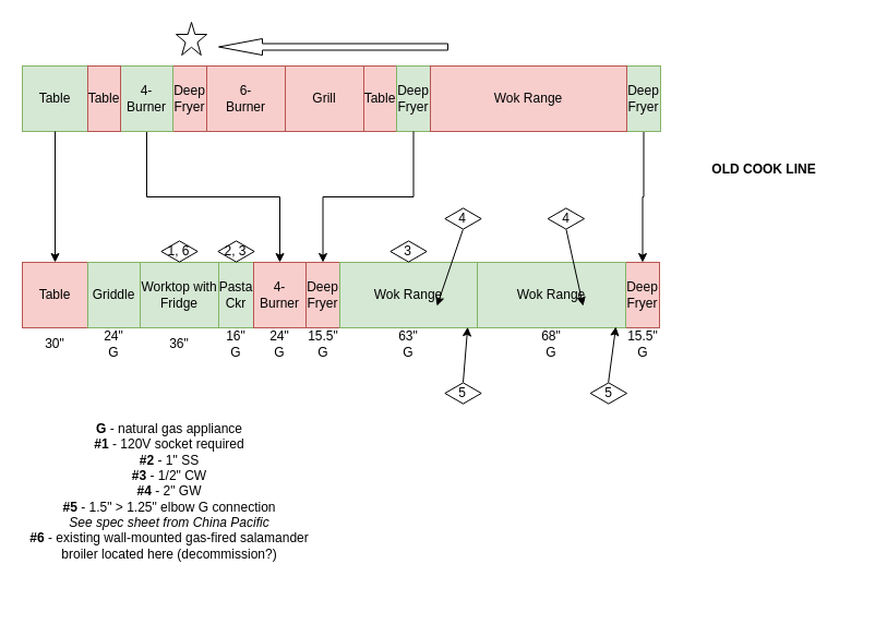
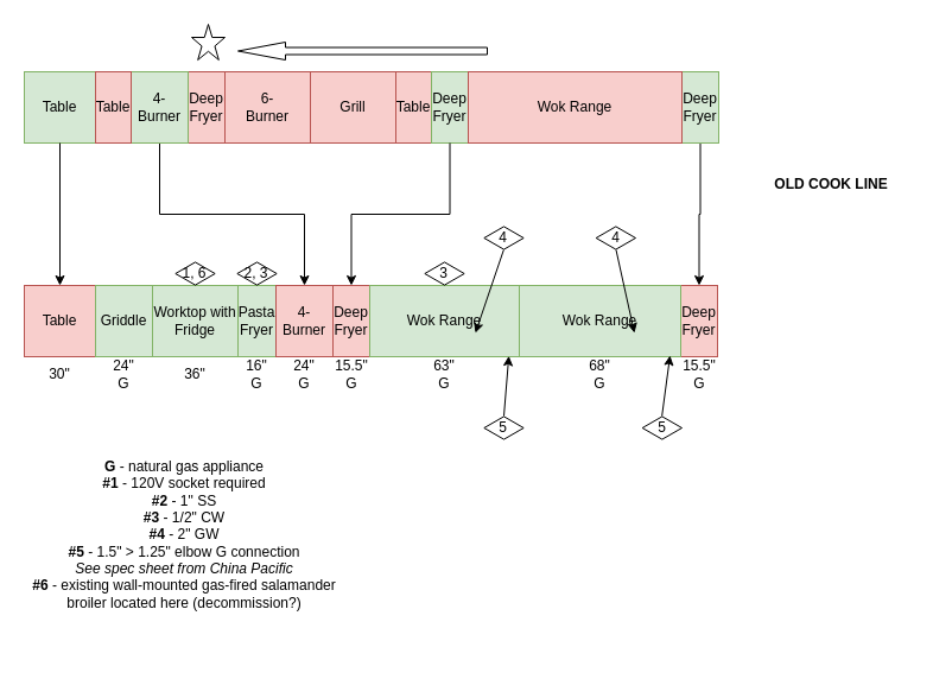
  <mxCell id="0" />
  <mxCell id="1" parent="0" />
  <mxCell id="2" value="Table" style="rounded=0;whiteSpace=wrap;html=1;fillColor=#d5e8d4;strokeColor=#82b366;" parent="1" vertex="1"><mxGeometry x="20" y="60" width="60" height="60" as="geometry" /></mxCell>
  <mxCell id="3" value="Deep&lt;div&gt;Fryer&lt;/div&gt;" style="rounded=0;whiteSpace=wrap;html=1;fillColor=#f8cecc;strokeColor=#b85450;" parent="1" vertex="1"><mxGeometry x="158" y="60" width="31" height="60" as="geometry" /></mxCell>
  <mxCell id="4" style="edgeStyle=orthogonalEdgeStyle;rounded=0;orthogonalLoop=1;jettySize=auto;html=1;exitX=0.5;exitY=1;exitDx=0;exitDy=0;entryX=0.5;entryY=0;entryDx=0;entryDy=0;" parent="1" source="5" target="18" edge="1"><mxGeometry relative="1" as="geometry" /></mxCell>
  <mxCell id="5" value="4-&lt;div&gt;Burner&lt;/div&gt;" style="rounded=0;whiteSpace=wrap;html=1;fillColor=#d5e8d4;strokeColor=#82b366;" parent="1" vertex="1"><mxGeometry x="110" y="60" width="48" height="60" as="geometry" /></mxCell>
  <mxCell id="6" value="Table" style="rounded=0;whiteSpace=wrap;html=1;fillColor=#f8cecc;strokeColor=#b85450;shadow=0;" parent="1" vertex="1"><mxGeometry x="80" y="60" width="30" height="60" as="geometry" /></mxCell>
  <mxCell id="7" value="6-&lt;div&gt;Burner&lt;/div&gt;" style="rounded=0;whiteSpace=wrap;html=1;fillColor=#f8cecc;strokeColor=#b85450;" parent="1" vertex="1"><mxGeometry x="189" y="60" width="72" height="60" as="geometry" /></mxCell>
  <mxCell id="8" value="Grill" style="rounded=0;whiteSpace=wrap;html=1;fillColor=#f8cecc;strokeColor=#b85450;" parent="1" vertex="1"><mxGeometry x="261" y="60" width="72" height="60" as="geometry" /></mxCell>
  <mxCell id="9" value="Table" style="rounded=0;whiteSpace=wrap;html=1;fillColor=#f8cecc;strokeColor=#b85450;" parent="1" vertex="1"><mxGeometry x="333" y="60" width="30" height="60" as="geometry" /></mxCell>
  <mxCell id="10" value="Deep Fryer" style="rounded=0;whiteSpace=wrap;html=1;fillColor=#d5e8d4;strokeColor=#82b366;" parent="1" vertex="1"><mxGeometry x="363" y="60" width="31" height="60" as="geometry" /></mxCell>
  <mxCell id="11" style="edgeStyle=orthogonalEdgeStyle;rounded=0;orthogonalLoop=1;jettySize=auto;html=1;exitX=0.5;exitY=1;exitDx=0;exitDy=0;entryX=0.5;entryY=0;entryDx=0;entryDy=0;" parent="1" source="12" target="20" edge="1"><mxGeometry relative="1" as="geometry" /></mxCell>
  <mxCell id="12" value="Deep&lt;div&gt;Fryer&lt;/div&gt;" style="rounded=0;whiteSpace=wrap;html=1;fillColor=#d5e8d4;strokeColor=#82b366;" parent="1" vertex="1"><mxGeometry x="574" y="60" width="31" height="60" as="geometry" /></mxCell>
  <mxCell id="13" value="Wok Range" style="rounded=0;whiteSpace=wrap;html=1;fillColor=#f8cecc;strokeColor=#b85450;" parent="1" vertex="1"><mxGeometry x="394" y="60" width="180" height="60" as="geometry" /></mxCell>
  <mxCell id="14" value="Table" style="rounded=0;whiteSpace=wrap;html=1;fillColor=#f8cecc;strokeColor=#b85450;" parent="1" vertex="1"><mxGeometry x="20" y="240" width="60" height="60" as="geometry" /></mxCell>
  <mxCell id="15" value="Griddle" style="rounded=0;whiteSpace=wrap;html=1;fillColor=#d5e8d4;strokeColor=#82b366;" parent="1" vertex="1"><mxGeometry x="80" y="240" width="48" height="60" as="geometry" /></mxCell>
  <mxCell id="16" value="Worktop with&lt;div&gt;Fridge&lt;/div&gt;" style="rounded=0;whiteSpace=wrap;html=1;fillColor=#d5e8d4;strokeColor=#82b366;" parent="1" vertex="1"><mxGeometry x="128" y="240" width="72" height="60" as="geometry" /></mxCell>
- <mxCell id="17" value="Pasta&lt;div&gt;Ckr&lt;/div&gt;" style="rounded=0;whiteSpace=wrap;html=1;fillColor=#d5e8d4;strokeColor=#82b366;" parent="1" vertex="1"><mxGeometry x="200" y="240" width="32" height="60" as="geometry" /></mxCell>
+ <mxCell id="17" value="Pasta&lt;div&gt;Fryer&lt;/div&gt;" style="rounded=0;whiteSpace=wrap;html=1;fillColor=#d5e8d4;strokeColor=#82b366;" parent="1" vertex="1"><mxGeometry x="200" y="240" width="32" height="60" as="geometry" /></mxCell>
  <mxCell id="18" value="4-&lt;div&gt;Burner&lt;/div&gt;" style="rounded=0;whiteSpace=wrap;html=1;fillColor=#f8cecc;strokeColor=#b85450;" parent="1" vertex="1"><mxGeometry x="232" y="240" width="48" height="60" as="geometry" /></mxCell>
  <mxCell id="19" value="Deep Fryer" style="rounded=0;whiteSpace=wrap;html=1;fillColor=#f8cecc;strokeColor=#b85450;" parent="1" vertex="1"><mxGeometry x="280" y="240" width="31" height="60" as="geometry" /></mxCell>
  <mxCell id="20" value="Deep Fryer" style="rounded=0;whiteSpace=wrap;html=1;fillColor=#f8cecc;strokeColor=#b85450;" parent="1" vertex="1"><mxGeometry x="573" y="240" width="31" height="60" as="geometry" /></mxCell>
  <mxCell id="21" value="Wok Range" style="rounded=0;whiteSpace=wrap;html=1;fillColor=#d5e8d4;strokeColor=#82b366;" parent="1" vertex="1"><mxGeometry x="311" y="240" width="126" height="60" as="geometry" /></mxCell>
  <mxCell id="22" value="Wok Range" style="rounded=0;whiteSpace=wrap;html=1;fillColor=#d5e8d4;strokeColor=#82b366;" parent="1" vertex="1"><mxGeometry x="437" y="240" width="136" height="60" as="geometry" /></mxCell>
  <mxCell id="23" value="&lt;b&gt;OLD COOK LINE&lt;/b&gt;" style="text;html=1;align=center;verticalAlign=middle;whiteSpace=wrap;rounded=0;" parent="1" vertex="1"><mxGeometry x="620" y="140" width="160" height="30" as="geometry" /></mxCell>
  <mxCell id="24" value="" style="endArrow=classic;html=1;rounded=0;exitX=0.5;exitY=1;exitDx=0;exitDy=0;entryX=0.5;entryY=0;entryDx=0;entryDy=0;" parent="1" source="2" target="14" edge="1"><mxGeometry width="50" height="50" relative="1" as="geometry"><mxPoint x="400" y="270" as="sourcePoint" /><mxPoint x="450" y="220" as="targetPoint" /></mxGeometry></mxCell>
  <mxCell id="25" style="edgeStyle=orthogonalEdgeStyle;rounded=0;orthogonalLoop=1;jettySize=auto;html=1;exitX=0.5;exitY=1;exitDx=0;exitDy=0;entryX=0.5;entryY=0;entryDx=0;entryDy=0;" parent="1" source="10" target="19" edge="1"><mxGeometry relative="1" as="geometry"><mxPoint x="329.76" y="378.68" as="targetPoint" /></mxGeometry></mxCell>
  <mxCell id="26" value="" style="verticalLabelPosition=bottom;verticalAlign=top;html=1;shape=mxgraph.basic.star" parent="1" vertex="1"><mxGeometry x="161" width="28" height="30" as="geometry" y="20" /></mxCell>
  <mxCell id="27" value="" style="html=1;shadow=0;dashed=0;align=center;verticalAlign=middle;shape=mxgraph.arrows2.arrow;dy=0.6;dx=40;flipH=1;notch=0;" parent="1" vertex="1"><mxGeometry x="200" y="35" width="210" height="15" as="geometry" /></mxCell>
  <mxCell id="28" value="30&quot;" style="text;html=1;align=center;verticalAlign=middle;whiteSpace=wrap;rounded=0;" vertex="1" parent="1"><mxGeometry x="20" y="300" width="60" height="30" as="geometry" /></mxCell>
  <mxCell id="29" value="24&quot;&lt;div&gt;G&lt;/div&gt;" style="text;html=1;align=center;verticalAlign=middle;whiteSpace=wrap;rounded=0;" vertex="1" parent="1"><mxGeometry x="74" y="300" width="60" height="30" as="geometry" /></mxCell>
  <mxCell id="30" value="36&quot;" style="text;html=1;align=center;verticalAlign=middle;whiteSpace=wrap;rounded=0;" vertex="1" parent="1"><mxGeometry x="134" y="300" width="60" height="30" as="geometry" /></mxCell>
  <mxCell id="31" value="16&quot;&lt;div&gt;G&lt;/div&gt;" style="text;html=1;align=center;verticalAlign=middle;whiteSpace=wrap;rounded=0;" vertex="1" parent="1"><mxGeometry x="186" y="300" width="60" height="30" as="geometry" /></mxCell>
  <mxCell id="32" value="24&quot;&lt;div&gt;G&lt;/div&gt;" style="text;html=1;align=center;verticalAlign=middle;whiteSpace=wrap;rounded=0;" vertex="1" parent="1"><mxGeometry x="226" y="300" width="60" height="30" as="geometry" /></mxCell>
  <mxCell id="33" value="15.5&quot;&lt;div&gt;G&lt;/div&gt;" style="text;html=1;align=center;verticalAlign=middle;whiteSpace=wrap;rounded=0;" vertex="1" parent="1"><mxGeometry x="265.5" y="300" width="60" height="30" as="geometry" /></mxCell>
  <mxCell id="34" value="63&quot;&lt;div&gt;G&lt;/div&gt;" style="text;html=1;align=center;verticalAlign=middle;whiteSpace=wrap;rounded=0;" vertex="1" parent="1"><mxGeometry x="344" y="300" width="60" height="30" as="geometry" /></mxCell>
  <mxCell id="35" value="68&quot;&lt;div&gt;G&lt;/div&gt;" style="text;html=1;align=center;verticalAlign=middle;whiteSpace=wrap;rounded=0;" vertex="1" parent="1"><mxGeometry x="475" y="300" width="60" height="30" as="geometry" /></mxCell>
  <mxCell id="36" value="15.5&quot;&lt;div&gt;G&lt;/div&gt;" style="text;html=1;align=center;verticalAlign=middle;whiteSpace=wrap;rounded=0;" vertex="1" parent="1"><mxGeometry x="558.5" y="300" width="60" height="30" as="geometry" /></mxCell>
  <mxCell id="37" value="" style="endArrow=classic;html=1;rounded=0;entryX=0.93;entryY=0.989;entryDx=0;entryDy=0;entryPerimeter=0;exitX=0.5;exitY=0;exitDx=0;exitDy=0;" edge="1" parent="1" target="21"><mxGeometry width="50" height="50" relative="1" as="geometry"><mxPoint x="424" y="350" as="sourcePoint" /><mxPoint x="380" y="390" as="targetPoint" /></mxGeometry></mxCell>
  <mxCell id="38" value="" style="endArrow=classic;html=1;rounded=0;entryX=0.93;entryY=0.989;entryDx=0;entryDy=0;entryPerimeter=0;exitX=0.495;exitY=0;exitDx=0;exitDy=0;exitPerimeter=0;" edge="1" parent="1" source="48"><mxGeometry width="50" height="50" relative="1" as="geometry"><mxPoint x="560" y="350" as="sourcePoint" /><mxPoint x="564" y="299" as="targetPoint" /></mxGeometry></mxCell>
  <mxCell id="39" value="" style="endArrow=classic;html=1;rounded=0;exitX=0.495;exitY=1;exitDx=0;exitDy=0;movable=1;resizable=1;rotatable=1;deletable=1;editable=1;locked=0;connectable=1;anchorPointDirection=1;exitPerimeter=0;" edge="1" parent="1" source="45"><mxGeometry width="50" height="50" relative="1" as="geometry"><mxPoint x="425" y="210" as="sourcePoint" /><mxPoint x="400" y="280" as="targetPoint" /></mxGeometry></mxCell>
  <mxCell id="40" value="" style="endArrow=classic;html=1;rounded=0;exitX=0.505;exitY=1;exitDx=0;exitDy=0;movable=1;resizable=1;rotatable=1;deletable=1;editable=1;locked=0;connectable=1;anchorPointDirection=1;exitPerimeter=0;" edge="1" parent="1" source="46"><mxGeometry width="50" height="50" relative="1" as="geometry"><mxPoint x="521" y="210" as="sourcePoint" /><mxPoint x="534" y="280" as="targetPoint" /></mxGeometry></mxCell>
  <mxCell id="41" value="1, 6" style="html=1;whiteSpace=wrap;aspect=fixed;shape=isoRectangle;" vertex="1" parent="1"><mxGeometry x="147.34" y="220" width="33.33" height="20" as="geometry" /></mxCell>
  <mxCell id="42" value="2, 3" style="html=1;whiteSpace=wrap;aspect=fixed;shape=isoRectangle;" vertex="1" parent="1"><mxGeometry x="199.34" y="220" width="33.33" height="20" as="geometry" /></mxCell>
  <mxCell id="43" value="&lt;div&gt;&lt;b&gt;G&lt;/b&gt;&amp;nbsp;- natural gas appliance&lt;/div&gt;&lt;b&gt;#1&lt;/b&gt; - 120V socket required&lt;div&gt;&lt;b&gt;#2&lt;/b&gt; - 1&quot; SS&lt;/div&gt;&lt;div&gt;&lt;b&gt;#3&lt;/b&gt; - 1/2&quot; CW&lt;/div&gt;&lt;div&gt;&lt;b&gt;#4&lt;/b&gt; - 2&quot; GW&lt;/div&gt;&lt;div&gt;&lt;b&gt;#5&lt;/b&gt; - 1.5&quot; &amp;gt; 1.25&quot; elbow G connection&lt;/div&gt;&lt;div&gt;&lt;i&gt;See spec sheet from China Pacific&lt;/i&gt;&lt;/div&gt;&lt;div&gt;&lt;b&gt;#6&lt;/b&gt; - existing wall-mounted gas-fired salamander broiler located here (decommission?)&lt;/div&gt;" style="text;html=1;align=center;verticalAlign=middle;whiteSpace=wrap;rounded=0;" vertex="1" parent="1"><mxGeometry x="20" y="350" width="270" height="200" as="geometry" /></mxCell>
  <mxCell id="44" value="3" style="html=1;whiteSpace=wrap;aspect=fixed;shape=isoRectangle;" vertex="1" parent="1"><mxGeometry x="357.34" y="220" width="33.33" height="20" as="geometry" /></mxCell>
  <mxCell id="45" value="4" style="html=1;whiteSpace=wrap;aspect=fixed;shape=isoRectangle;" vertex="1" parent="1"><mxGeometry x="407.33" y="190" width="33.33" height="20" as="geometry" /></mxCell>
  <mxCell id="46" value="4" style="html=1;whiteSpace=wrap;aspect=fixed;shape=isoRectangle;" vertex="1" parent="1"><mxGeometry x="501.67" y="190" width="33.33" height="20" as="geometry" /></mxCell>
  <mxCell id="47" value="5" style="html=1;whiteSpace=wrap;aspect=fixed;shape=isoRectangle;" vertex="1" parent="1"><mxGeometry x="407.33" y="350" width="33.33" height="20" as="geometry" /></mxCell>
  <mxCell id="48" value="5" style="html=1;whiteSpace=wrap;aspect=fixed;shape=isoRectangle;" vertex="1" parent="1"><mxGeometry x="540.67" y="350" width="33.33" height="20" as="geometry" /></mxCell>
